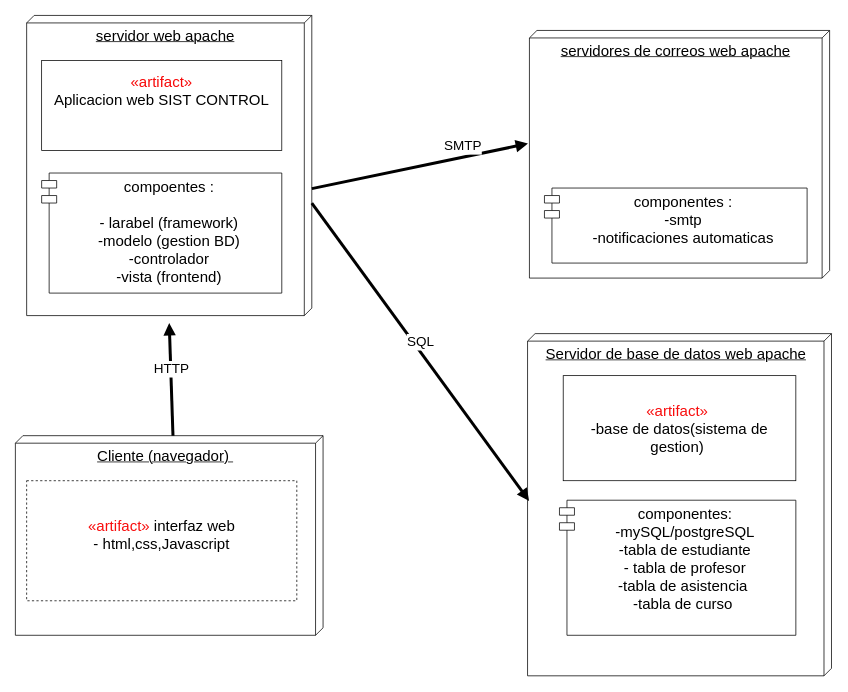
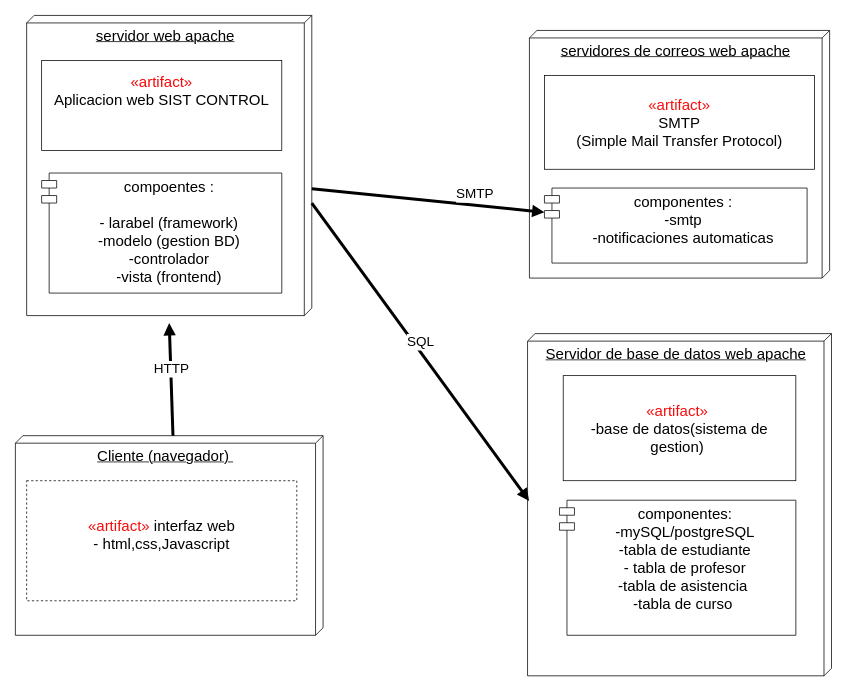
  <mxCell id="0" />
  <mxCell id="1" parent="0" />
  <mxCell id="2" value="&lt;font style=&quot;font-size: 20px;&quot;&gt;servidor web apache&lt;/font&gt;" style="verticalAlign=top;align=center;spacingTop=8;spacingLeft=2;spacingRight=12;shape=cube;size=10;direction=south;fontStyle=4;html=1;whiteSpace=wrap;" vertex="1" parent="1"><mxGeometry x="35" width="380" height="400" as="geometry" y="20" /></mxCell>
  <mxCell id="3" value="&lt;font style=&quot;font-size: 20px;&quot;&gt;&lt;font style=&quot;color: light-dark(rgb(247, 8, 8), rgb(237, 237, 237));&quot;&gt;«artifact»&lt;/font&gt;&lt;/font&gt;&lt;div&gt;&lt;font style=&quot;font-size: 20px;&quot;&gt;&lt;span style=&quot;background-color: transparent; color: light-dark(rgb(0, 0, 0), rgb(255, 255, 255));&quot;&gt;Aplicacion web SIST CONTROL&lt;/span&gt;&lt;/font&gt;&lt;div&gt;&lt;div&gt;&lt;font style=&quot;font-size: 20px;&quot;&gt;&lt;b&gt;&lt;br&gt;&lt;/b&gt;&lt;/font&gt;&lt;/div&gt;&lt;div&gt;&lt;br&gt;&lt;/div&gt;&lt;/div&gt;&lt;/div&gt;" style="html=1;whiteSpace=wrap;" vertex="1" parent="1"><mxGeometry x="55" y="80" width="320" height="120" as="geometry" /></mxCell>
  <mxCell id="4" value="&lt;font style=&quot;font-size: 20px;&quot;&gt;Cliente (navegador)&amp;nbsp;&lt;/font&gt;" style="verticalAlign=top;align=center;spacingTop=8;spacingLeft=2;spacingRight=12;shape=cube;size=10;direction=south;fontStyle=4;html=1;whiteSpace=wrap;" vertex="1" parent="1"><mxGeometry x="20" y="580" width="410" height="266" as="geometry" /></mxCell>
  <mxCell id="5" value="&lt;font style=&quot;font-size: 20px;&quot;&gt;&lt;font style=&quot;color: light-dark(rgb(248, 13, 13), rgb(237, 237, 237));&quot;&gt;«artifact»&lt;/font&gt; interfaz web&lt;/font&gt;&lt;div&gt;&lt;font style=&quot;font-size: 20px;&quot;&gt;- html,css,Javascript&lt;br&gt;&lt;/font&gt;&lt;div&gt;&lt;br&gt;&lt;/div&gt;&lt;/div&gt;" style="html=1;whiteSpace=wrap;dashed=1;" vertex="1" parent="1"><mxGeometry x="35" y="640" width="360" height="160" as="geometry" /></mxCell>
  <mxCell id="6" value="&lt;font style=&quot;font-size: 20px;&quot;&gt;servidores de correos web apache&lt;/font&gt;" style="verticalAlign=top;align=center;spacingTop=8;spacingLeft=2;spacingRight=12;shape=cube;size=10;direction=south;fontStyle=4;html=1;whiteSpace=wrap;" vertex="1" parent="1"><mxGeometry x="705" y="40" width="400" height="330" as="geometry" /></mxCell>
+ <mxCell id="7" value="&lt;font style=&quot;font-size: 20px;&quot;&gt;&lt;span style=&quot;color: rgb(248, 13, 13);&quot;&gt;«artifact»&lt;/span&gt;&lt;br&gt;SMTP&lt;/font&gt;&lt;div&gt;&lt;font style=&quot;font-size: 20px;&quot;&gt;(Simple Mail Transfer Protocol)&lt;/font&gt;&lt;/div&gt;" style="html=1;whiteSpace=wrap;" vertex="1" parent="1"><mxGeometry x="725" y="100" width="360" height="125" as="geometry" /></mxCell>
  <mxCell id="8" value="&lt;font style=&quot;font-size: 20px;&quot;&gt;Servidor de base de datos web apache&lt;/font&gt;" style="verticalAlign=top;align=center;spacingTop=8;spacingLeft=2;spacingRight=12;shape=cube;size=10;direction=south;fontStyle=4;html=1;whiteSpace=wrap;" vertex="1" parent="1"><mxGeometry x="702.5" y="444" width="405" height="456" as="geometry" /></mxCell>
  <mxCell id="9" value="&lt;font style=&quot;font-size: 20px;&quot;&gt;&lt;span style=&quot;color: rgb(248, 13, 13);&quot;&gt;«artifact»&amp;nbsp;&lt;/span&gt;&lt;/font&gt;&lt;div&gt;&lt;span style=&quot;font-size: 20px; background-color: transparent; color: light-dark(rgb(0, 0, 0), rgb(255, 255, 255));&quot;&gt;-base de datos(sistema de gestion)&amp;nbsp;&lt;/span&gt;&lt;/div&gt;" style="html=1;whiteSpace=wrap;" vertex="1" parent="1"><mxGeometry x="750" y="500" width="310" height="140" as="geometry" /></mxCell>
  <mxCell id="10" value="&lt;font style=&quot;font-size: 18px;&quot;&gt;HTTP&lt;/font&gt;" style="html=1;verticalAlign=bottom;endArrow=block;curved=0;rounded=0;strokeWidth=4;exitX=0;exitY=0;exitDx=0;exitDy=200;exitPerimeter=0;" edge="1" parent="1" source="4"><mxGeometry x="0.001" width="80" relative="1" as="geometry"><mxPoint x="325" y="440" as="sourcePoint" /><mxPoint x="225" y="430" as="targetPoint" /><mxPoint as="offset" /></mxGeometry></mxCell>
  <mxCell id="11" value="&lt;span style=&quot;font-size: 18px;&quot;&gt;SQL&lt;/span&gt;" style="html=1;verticalAlign=bottom;endArrow=block;curved=0;rounded=0;entryX=0.489;entryY=0.995;entryDx=0;entryDy=0;entryPerimeter=0;strokeWidth=4;exitX=0;exitY=0;exitDx=250;exitDy=0;exitPerimeter=0;" edge="1" parent="1" source="2" target="8"><mxGeometry width="80" relative="1" as="geometry"><mxPoint x="228.96" y="710.81" as="sourcePoint" /><mxPoint x="216.05" y="930" as="targetPoint" /></mxGeometry></mxCell>
- <mxCell id="12" value="&lt;font style=&quot;font-size: 18px;&quot;&gt;SMTP&lt;/font&gt;" style="html=1;verticalAlign=bottom;endArrow=block;curved=0;rounded=0;entryX=0.457;entryY=1.005;entryDx=0;entryDy=0;entryPerimeter=0;strokeWidth=4;exitX=0.577;exitY=0;exitDx=0;exitDy=0;exitPerimeter=0;" edge="1" parent="1" source="2" target="6"><mxGeometry x="0.398" y="1" width="80" relative="1" as="geometry"><mxPoint x="505" y="330" as="sourcePoint" /><mxPoint x="740" y="335" as="targetPoint" /><mxPoint as="offset" /></mxGeometry></mxCell>
+ <mxCell id="12" value="&lt;font style=&quot;font-size: 18px;&quot;&gt;SMTP&lt;/font&gt;" style="html=1;verticalAlign=bottom;endArrow=block;curved=0;rounded=0;strokeWidth=4;exitX=0.577;exitY=0;exitDx=0;exitDy=0;exitPerimeter=0;" edge="1" parent="1" source="2" target="15"><mxGeometry x="0.398" y="1" width="80" relative="1" as="geometry"><mxPoint x="505" y="330" as="sourcePoint" /><mxPoint x="740" y="335" as="targetPoint" /><mxPoint as="offset" /></mxGeometry></mxCell>
  <mxCell id="13" value="&lt;font style=&quot;font-size: 20px;&quot;&gt;compoentes :&lt;/font&gt;&lt;div&gt;&lt;font style=&quot;font-size: 20px;&quot;&gt;&lt;br&gt;&lt;/font&gt;&lt;/div&gt;&lt;div&gt;&lt;font style=&quot;font-size: 20px;&quot;&gt;- larabel (framework)&lt;/font&gt;&lt;/div&gt;&lt;div&gt;&lt;font style=&quot;font-size: 20px;&quot;&gt;-modelo (gestion BD)&lt;/font&gt;&lt;/div&gt;&lt;div&gt;&lt;span style=&quot;background-color: transparent; color: light-dark(rgb(0, 0, 0), rgb(255, 255, 255));&quot;&gt;&lt;font style=&quot;font-size: 20px;&quot;&gt;-controlador&lt;/font&gt;&lt;/span&gt;&lt;/div&gt;&lt;div&gt;&lt;font style=&quot;font-size: 20px;&quot;&gt;-vista (frontend)&lt;/font&gt;&lt;/div&gt;" style="shape=module;align=left;spacingLeft=20;align=center;verticalAlign=top;whiteSpace=wrap;html=1;" vertex="1" parent="1"><mxGeometry x="55" y="230" width="320" height="160" as="geometry" /></mxCell>
  <mxCell id="14" value="&lt;font style=&quot;font-size: 20px;&quot;&gt;componentes:&lt;/font&gt;&lt;div&gt;&lt;font style=&quot;font-size: 20px;&quot;&gt;-mySQL/postgreSQL&lt;/font&gt;&lt;/div&gt;&lt;div&gt;&lt;font style=&quot;font-size: 20px;&quot;&gt;-tabla de estudiante&lt;/font&gt;&lt;/div&gt;&lt;div&gt;&lt;font style=&quot;font-size: 20px;&quot;&gt;- tabla de profesor&lt;/font&gt;&lt;/div&gt;&lt;div&gt;&lt;font style=&quot;font-size: 20px;&quot;&gt;-tabla de asistencia&amp;nbsp;&lt;/font&gt;&lt;/div&gt;&lt;div&gt;&lt;font style=&quot;font-size: 20px;&quot;&gt;-tabla de curso&amp;nbsp;&lt;/font&gt;&lt;/div&gt;" style="shape=module;align=left;spacingLeft=20;align=center;verticalAlign=top;whiteSpace=wrap;html=1;" vertex="1" parent="1"><mxGeometry x="745" y="666" width="315" height="180" as="geometry" /></mxCell>
  <mxCell id="15" value="&lt;font style=&quot;font-size: 20px;&quot;&gt;componentes :&lt;/font&gt;&lt;div&gt;&lt;font style=&quot;font-size: 20px;&quot;&gt;-smtp&lt;/font&gt;&lt;/div&gt;&lt;div&gt;&lt;font style=&quot;font-size: 20px;&quot;&gt;-notificaciones automaticas&lt;/font&gt;&lt;/div&gt;" style="shape=module;align=left;spacingLeft=20;align=center;verticalAlign=top;whiteSpace=wrap;html=1;" vertex="1" parent="1"><mxGeometry x="725" y="250" width="350" height="100" as="geometry" /></mxCell>
